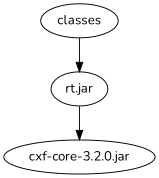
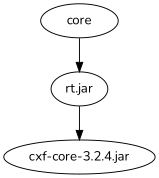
  digraph {
    fontname=Nunito
    node [fontname=Nunito]
    edge [fontname=Nunito]
-   classes
+   classes [label=core]
    "rt.jar"
-   "cxf-core-3.2.0.jar"
+   "cxf-core-3.2.0.jar" [label="cxf-core-3.2.4.jar"]
    classes -> "rt.jar"
    "rt.jar" -> "cxf-core-3.2.0.jar"
  }
